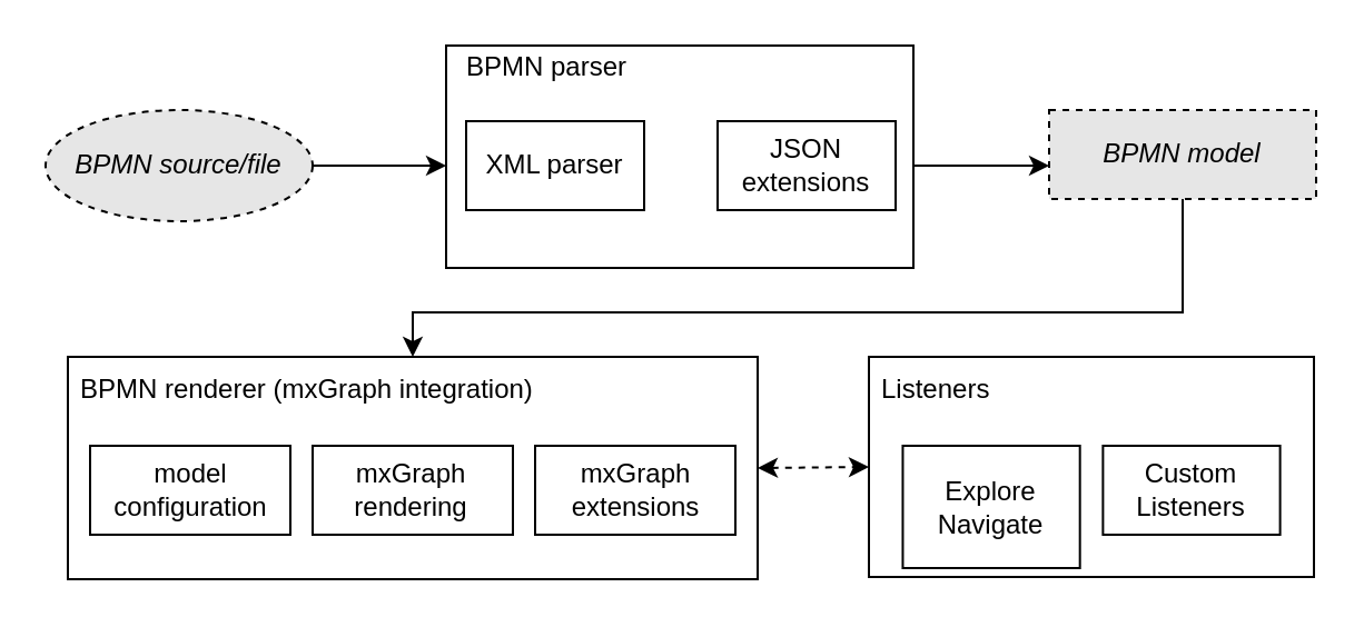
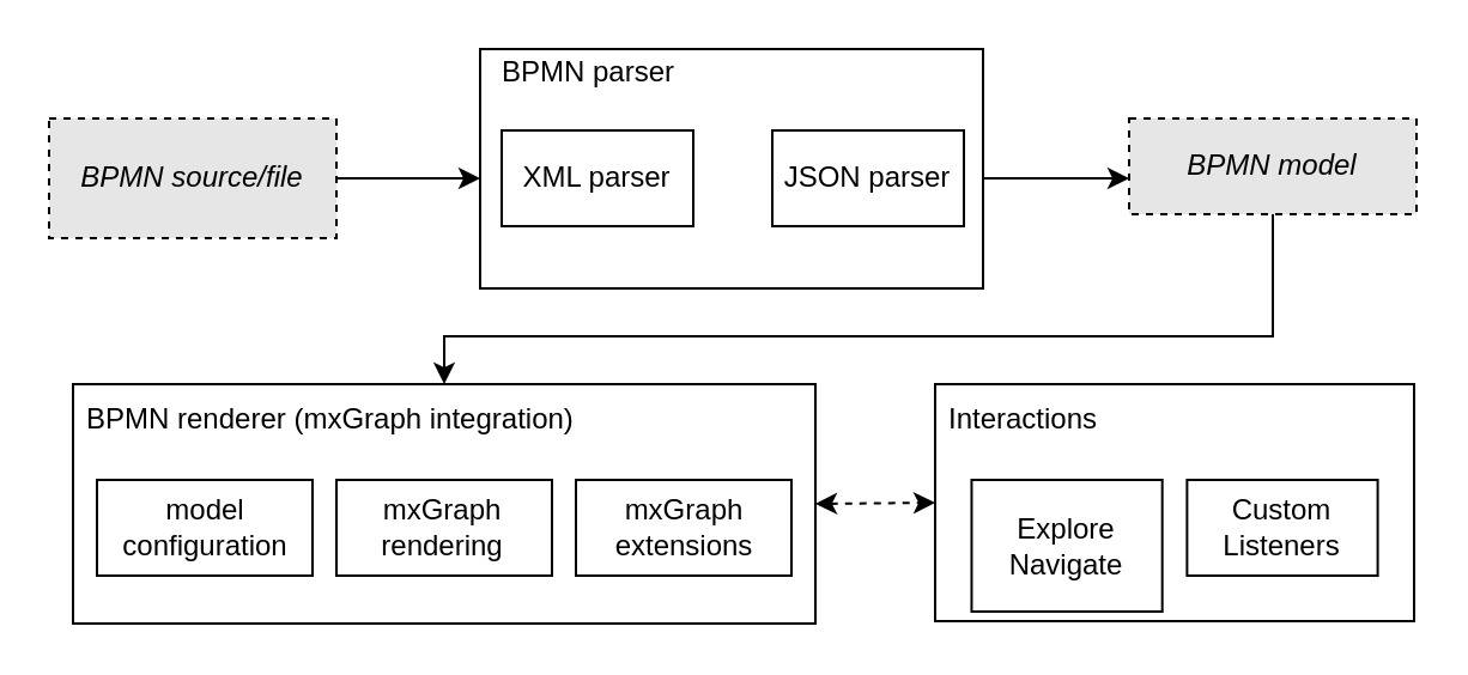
  <mxCell id="0" />
  <mxCell id="1" parent="0" />
  <mxCell id="2" style="edgeStyle=orthogonalEdgeStyle;rounded=0;orthogonalLoop=1;jettySize=auto;html=1;entryX=0;entryY=0.54;entryDx=0;entryDy=0;entryPerimeter=0;endArrow=classic;endFill=1;" parent="1" source="3" target="21" edge="1"><mxGeometry relative="1" as="geometry" /></mxCell>
- <mxCell id="3" value="&lt;i&gt;BPMN source/file&lt;/i&gt;" style="ellipse;whiteSpace=wrap;html=1;fillColor=#E6E6E6;dashed=1;" parent="1" vertex="1"><mxGeometry x="20" y="49" width="120" height="50" as="geometry" /></mxCell>
+ <mxCell id="3" value="&lt;i&gt;BPMN source/file&lt;/i&gt;" style="rounded=0;whiteSpace=wrap;html=1;fillColor=#E6E6E6;dashed=1;" parent="1" vertex="1"><mxGeometry x="20" y="49" width="120" height="50" as="geometry" /></mxCell>
  <mxCell id="4" value="&lt;i&gt;BPMN model&lt;/i&gt;" style="rounded=0;whiteSpace=wrap;html=1;fillColor=#E6E6E6;dashed=1;" parent="1" vertex="1"><mxGeometry x="471" y="49" width="120" height="40" as="geometry" /></mxCell>
  <mxCell id="5" style="edgeStyle=orthogonalEdgeStyle;rounded=0;orthogonalLoop=1;jettySize=auto;html=1;exitX=0.5;exitY=1;exitDx=0;exitDy=0;" parent="1" source="4" target="6" edge="1"><mxGeometry relative="1" as="geometry"><mxPoint x="330" y="300" as="sourcePoint" /><Array as="points"><mxPoint x="531" y="140" /><mxPoint x="185" y="140" /></Array></mxGeometry></mxCell>
  <mxCell id="6" value="" style="rounded=0;whiteSpace=wrap;html=1;fillColor=#FFFFFF;" parent="1" vertex="1"><mxGeometry x="30" y="160" width="310" height="100" as="geometry" /></mxCell>
  <mxCell id="7" value="BPMN&amp;nbsp;renderer (mxGraph integration)" style="text;html=1;resizable=0;autosize=1;align=left;verticalAlign=middle;points=[];fillColor=none;strokeColor=none;rounded=0;" parent="1" vertex="1"><mxGeometry x="34" y="160" width="230" height="30" as="geometry" /></mxCell>
  <mxCell id="8" value="" style="rounded=0;whiteSpace=wrap;html=1;fillColor=#FFFFFF;" parent="1" vertex="1"><mxGeometry x="40" y="200" width="90" height="40" as="geometry" /></mxCell>
  <mxCell id="9" value="model&lt;br&gt;configuration" style="text;html=1;resizable=0;autosize=1;align=center;verticalAlign=middle;points=[];fillColor=none;strokeColor=none;rounded=0;" parent="1" vertex="1"><mxGeometry x="40" y="200" width="90" height="40" as="geometry" /></mxCell>
  <mxCell id="10" value="" style="group" parent="1" vertex="1" connectable="0"><mxGeometry x="140" y="200" width="90" height="40" as="geometry" /></mxCell>
  <mxCell id="11" value="" style="rounded=0;whiteSpace=wrap;html=1;fillColor=#FFFFFF;" parent="10" vertex="1"><mxGeometry width="90" height="40" as="geometry" /></mxCell>
  <mxCell id="12" value="mxGraph&lt;br&gt;rendering" style="text;html=1;resizable=0;autosize=1;align=center;verticalAlign=middle;points=[];fillColor=none;strokeColor=none;rounded=0;" parent="10" vertex="1"><mxGeometry x="9" width="70" height="40" as="geometry" /></mxCell>
  <mxCell id="13" value="" style="group" parent="1" vertex="1" connectable="0"><mxGeometry x="240" y="200" width="90" height="40" as="geometry" /></mxCell>
  <mxCell id="14" value="" style="rounded=0;whiteSpace=wrap;html=1;fillColor=#FFFFFF;" parent="13" vertex="1"><mxGeometry width="90" height="40" as="geometry" /></mxCell>
  <mxCell id="15" value="mxGraph&lt;br&gt;extensions" style="text;html=1;resizable=0;autosize=1;align=center;verticalAlign=middle;points=[];fillColor=none;strokeColor=none;rounded=0;" parent="13" vertex="1"><mxGeometry x="5" width="80" height="40" as="geometry" /></mxCell>
  <mxCell id="16" value="" style="rounded=0;whiteSpace=wrap;html=1;fillColor=#FFFFFF;" parent="1" vertex="1"><mxGeometry x="390" y="160" width="200" height="99" as="geometry" /></mxCell>
  <mxCell id="17" value="Explore&lt;br&gt;Navigate" style="rounded=0;whiteSpace=wrap;html=1;fillColor=#FFFFFF;" parent="1" vertex="1"><mxGeometry x="405.231" y="200" width="79.615" height="55" as="geometry" /></mxCell>
  <mxCell id="18" value="Custom Listeners" style="rounded=0;whiteSpace=wrap;html=1;fillColor=#FFFFFF;" parent="1" vertex="1"><mxGeometry x="495.19" y="200" width="79.615" height="40" as="geometry" /></mxCell>
- <mxCell id="19" value="&lt;span style=&quot;&quot;&gt;Listeners&lt;/span&gt;" style="text;html=1;resizable=0;autosize=1;align=left;verticalAlign=middle;points=[];fillColor=none;strokeColor=none;rounded=0;" parent="1" vertex="1"><mxGeometry x="393.998" y="160" width="90" height="30" as="geometry" /></mxCell>
+ <mxCell id="19" value="&lt;span style=&quot;&quot;&gt;Interactions&lt;/span&gt;" style="text;html=1;resizable=0;autosize=1;align=left;verticalAlign=middle;points=[];fillColor=none;strokeColor=none;rounded=0;" parent="1" vertex="1"><mxGeometry x="393.998" y="160" width="90" height="30" as="geometry" /></mxCell>
  <mxCell id="20" value="" style="edgeStyle=orthogonalEdgeStyle;rounded=0;orthogonalLoop=1;jettySize=auto;html=1;endArrow=classic;endFill=1;" parent="1" source="21" target="4" edge="1"><mxGeometry relative="1" as="geometry"><Array as="points"><mxPoint x="440" y="74" /><mxPoint x="440" y="74" /></Array></mxGeometry></mxCell>
  <mxCell id="21" value="" style="rounded=0;whiteSpace=wrap;html=1;fillColor=#FFFFFF;" parent="1" vertex="1"><mxGeometry x="200" y="20" width="210" height="100" as="geometry" /></mxCell>
  <mxCell id="22" value="XML parser" style="rounded=0;whiteSpace=wrap;html=1;fillColor=#FFFFFF;" parent="1" vertex="1"><mxGeometry x="209" y="54" width="80" height="40" as="geometry" /></mxCell>
  <mxCell id="23" value="BPMN parser" style="text;html=1;resizable=0;autosize=1;align=center;verticalAlign=middle;points=[];fillColor=none;strokeColor=none;rounded=0;" parent="1" vertex="1"><mxGeometry x="200" y="20" width="90" height="20" as="geometry" /></mxCell>
- <mxCell id="24" value="JSON extensions" style="rounded=0;whiteSpace=wrap;html=1;fillColor=#FFFFFF;" parent="1" vertex="1"><mxGeometry x="322" y="54" width="80" height="40" as="geometry" /></mxCell>
+ <mxCell id="24" value="JSON parser" style="rounded=0;whiteSpace=wrap;html=1;fillColor=#FFFFFF;" parent="1" vertex="1"><mxGeometry x="322" y="54" width="80" height="40" as="geometry" /></mxCell>
  <mxCell id="25" value="" style="endArrow=classic;startArrow=classic;html=1;rounded=0;dashed=1;endSize=6;strokeWidth=1;entryX=0;entryY=0.5;entryDx=0;entryDy=0;exitX=1;exitY=0.5;exitDx=0;exitDy=0;" parent="1" source="6" target="16" edge="1"><mxGeometry width="50" height="50" relative="1" as="geometry"><mxPoint x="280" y="250" as="sourcePoint" /><mxPoint x="330" y="200" as="targetPoint" /></mxGeometry></mxCell>
